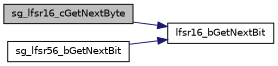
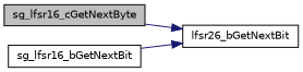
  digraph {
    rankdir=LR
    node [color=black fontname=Helvetica fontsize=10 shape=record]
    edge [color=midnightblue fontname=Helvetica fontsize=10 labelfontname=Helvetica labelfontsize=10 style=solid]
    n1 [fillcolor=grey75 fontcolor=black height=0.2 label=sg_lfsr16_cGetNextByte style=filled width=0.4]
-   n2 [height=0.2 label=lfsr16_bGetNextBit width=0.4]
-   n3 [height=0.2 label=sg_lfsr56_bGetNextBit width=0.4]
+   n2 [height=0.2 label=lfsr26_bGetNextBit width=0.4]
+   n3 [height=0.2 label=sg_lfsr16_bGetNextBit width=0.4]
    n1 -> n2
    n3 -> n2
  }
